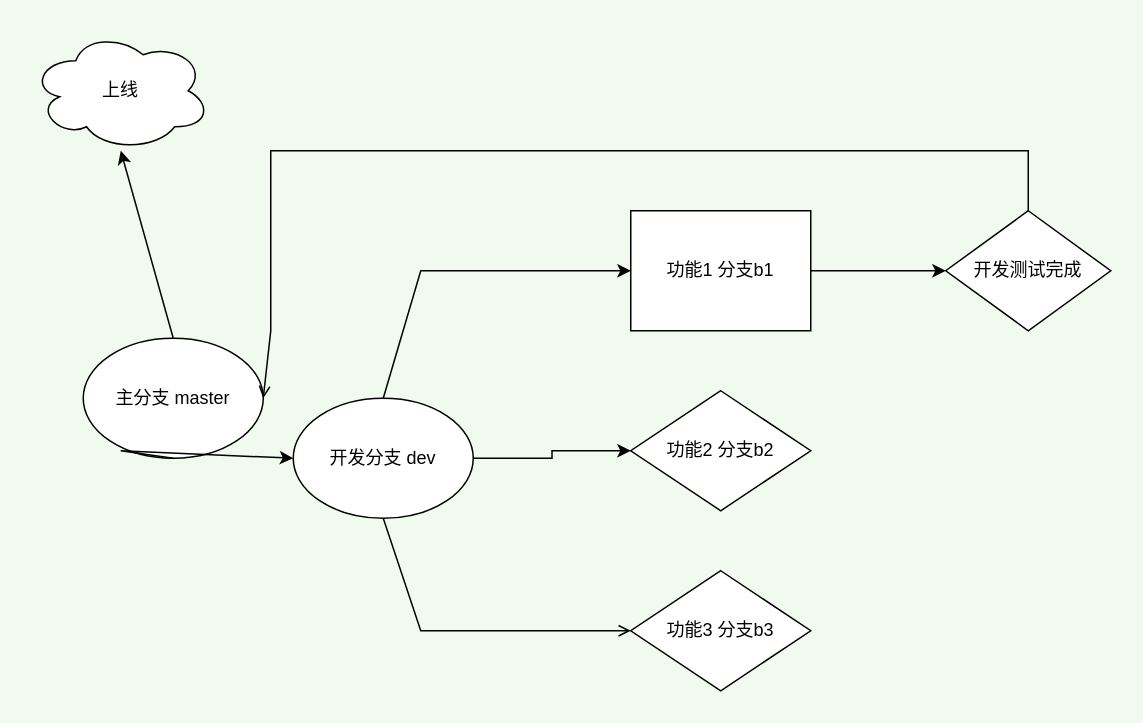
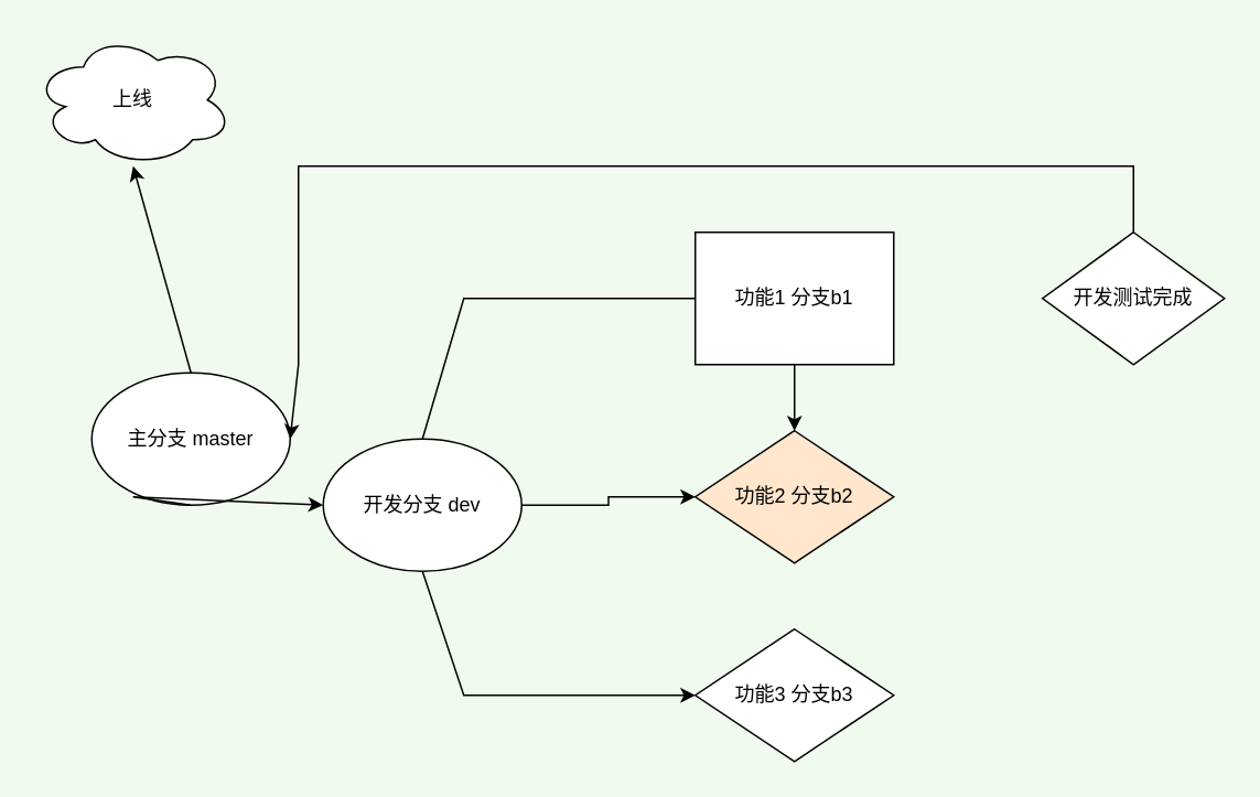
  <mxCell id="0" />
  <mxCell id="1" parent="0" />
  <mxCell id="2" value="主分支 master" style="ellipse;whiteSpace=wrap;html=1;" vertex="1" parent="1"><mxGeometry x="55" y="225" width="120" height="80" as="geometry" /></mxCell>
  <mxCell id="3" value="" style="edgeStyle=orthogonalEdgeStyle;rounded=0;orthogonalLoop=1;jettySize=auto;html=1;" edge="1" parent="1" source="4" target="11"><mxGeometry relative="1" as="geometry" /></mxCell>
  <mxCell id="4" value="开发分支 dev" style="ellipse;whiteSpace=wrap;html=1;" vertex="1" parent="1"><mxGeometry x="195" y="265" width="120" height="80" as="geometry" /></mxCell>
- <mxCell id="5" value="" style="edgeStyle=orthogonalEdgeStyle;rounded=0;orthogonalLoop=1;jettySize=auto;html=1;" edge="1" parent="1" source="6" target="12"><mxGeometry relative="1" as="geometry" /></mxCell>
+ <mxCell id="5" value="" style="edgeStyle=orthogonalEdgeStyle;rounded=0;orthogonalLoop=1;jettySize=auto;html=1;" edge="1" parent="1" source="6" target="11"><mxGeometry relative="1" as="geometry" /></mxCell>
  <mxCell id="6" value="功能1 分支b1" style="whiteSpace=wrap;html=1;rounded=0;" vertex="1" parent="1"><mxGeometry x="420" y="140" width="120" height="80" as="geometry" /></mxCell>
  <mxCell id="7" value="功能3 分支b3" style="rhombus;whiteSpace=wrap;html=1;" vertex="1" parent="1"><mxGeometry x="420" y="380" width="120" height="80" as="geometry" /></mxCell>
  <mxCell id="8" value="" style="endArrow=classic;html=1;rounded=0;exitX=0.5;exitY=1;exitDx=0;exitDy=0;entryX=0;entryY=0.5;entryDx=0;entryDy=0;" edge="1" parent="1" source="2" target="4"><mxGeometry width="50" height="50" relative="1" as="geometry"><mxPoint x="60" y="340" as="sourcePoint" /><mxPoint x="110" y="290" as="targetPoint" /><Array as="points"><mxPoint x="80" y="300" /></Array></mxGeometry></mxCell>
- <mxCell id="9" value="" style="endArrow=open;html=1;rounded=0;exitX=0.5;exitY=1;exitDx=0;exitDy=0;entryX=0;entryY=0.5;entryDx=0;entryDy=0;" edge="1" parent="1" source="4" target="7"><mxGeometry width="50" height="50" relative="1" as="geometry"><mxPoint x="280" y="410" as="sourcePoint" /><mxPoint x="330" y="360" as="targetPoint" /><Array as="points"><mxPoint x="280" y="420" /></Array></mxGeometry></mxCell>
- <mxCell id="10" value="" style="endArrow=classic;html=1;rounded=0;exitX=0.5;exitY=0;exitDx=0;exitDy=0;entryX=0;entryY=0.5;entryDx=0;entryDy=0;" edge="1" parent="1" source="4" target="6"><mxGeometry width="50" height="50" relative="1" as="geometry"><mxPoint x="320" y="400" as="sourcePoint" /><mxPoint x="370" y="350" as="targetPoint" /><Array as="points"><mxPoint x="280" y="180" /></Array></mxGeometry></mxCell>
- <mxCell id="11" value="功能2 分支b2" style="rhombus;whiteSpace=wrap;html=1;" vertex="1" parent="1"><mxGeometry x="420" y="260" width="120" height="80" as="geometry" /></mxCell>
+ <mxCell id="9" value="" style="endArrow=classic;html=1;rounded=0;exitX=0.5;exitY=1;exitDx=0;exitDy=0;entryX=0;entryY=0.5;entryDx=0;entryDy=0;" edge="1" parent="1" source="4" target="7"><mxGeometry width="50" height="50" relative="1" as="geometry"><mxPoint x="280" y="410" as="sourcePoint" /><mxPoint x="330" y="360" as="targetPoint" /><Array as="points"><mxPoint x="280" y="420" /></Array></mxGeometry></mxCell>
+ <mxCell id="10" value="" style="endArrow=none;html=1;rounded=0;exitX=0.5;exitY=0;exitDx=0;exitDy=0;entryX=0;entryY=0.5;entryDx=0;entryDy=0;" edge="1" parent="1" source="4" target="6"><mxGeometry width="50" height="50" relative="1" as="geometry"><mxPoint x="320" y="400" as="sourcePoint" /><mxPoint x="370" y="350" as="targetPoint" /><Array as="points"><mxPoint x="280" y="180" /></Array></mxGeometry></mxCell>
+ <mxCell id="11" value="功能2 分支b2" style="rhombus;whiteSpace=wrap;html=1;fillColor=#ffe6cc;" vertex="1" parent="1"><mxGeometry x="420" y="260" width="120" height="80" as="geometry" /></mxCell>
  <mxCell id="12" value="开发测试完成" style="rhombus;whiteSpace=wrap;html=1;" vertex="1" parent="1"><mxGeometry x="630" y="140" width="110" height="80" as="geometry" /></mxCell>
  <mxCell id="13" value="上线" style="ellipse;shape=cloud;whiteSpace=wrap;html=1;" vertex="1" parent="1"><mxGeometry x="20" y="20" width="120" height="80" as="geometry" /></mxCell>
- <mxCell id="14" value="" style="endArrow=open;html=1;rounded=0;entryX=1;entryY=0.5;entryDx=0;entryDy=0;exitX=0.5;exitY=0;exitDx=0;exitDy=0;" edge="1" parent="1" source="12" target="2"><mxGeometry width="50" height="50" relative="1" as="geometry"><mxPoint x="80" y="100" as="sourcePoint" /><mxPoint x="710" y="70" as="targetPoint" /><Array as="points"><mxPoint x="685" y="100" /><mxPoint x="180" y="100" /><mxPoint x="180" y="220" /></Array></mxGeometry></mxCell>
+ <mxCell id="14" value="" style="endArrow=classic;html=1;rounded=0;entryX=1;entryY=0.5;entryDx=0;entryDy=0;exitX=0.5;exitY=0;exitDx=0;exitDy=0;" edge="1" parent="1" source="12" target="2"><mxGeometry width="50" height="50" relative="1" as="geometry"><mxPoint x="80" y="100" as="sourcePoint" /><mxPoint x="710" y="70" as="targetPoint" /><Array as="points"><mxPoint x="685" y="100" /><mxPoint x="180" y="100" /><mxPoint x="180" y="220" /></Array></mxGeometry></mxCell>
  <mxCell id="15" value="" style="endArrow=classic;html=1;rounded=0;exitX=0.5;exitY=0;exitDx=0;exitDy=0;" edge="1" parent="1" source="2"><mxGeometry width="50" height="50" relative="1" as="geometry"><mxPoint x="60" y="140" as="sourcePoint" /><mxPoint x="80" y="100" as="targetPoint" /></mxGeometry></mxCell>
